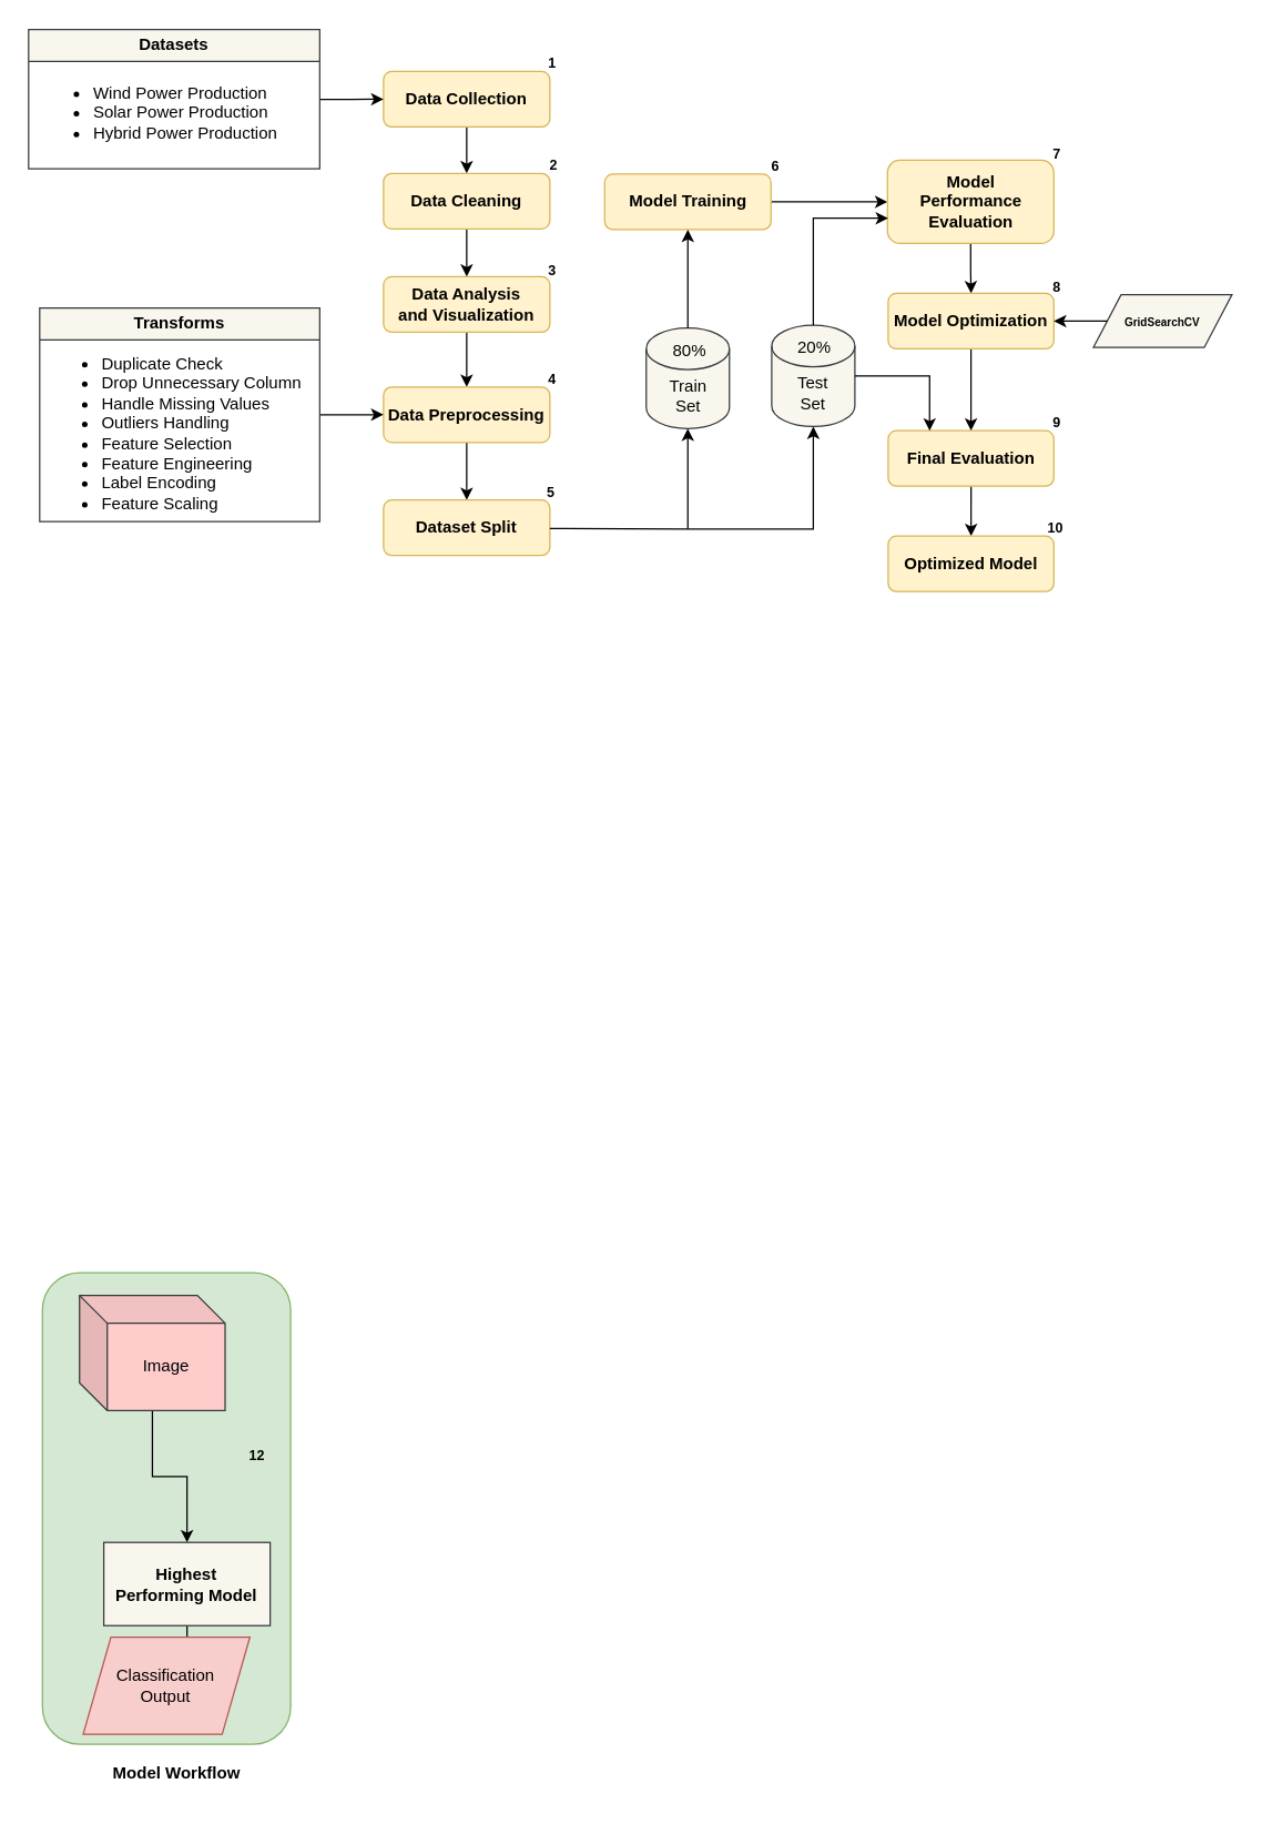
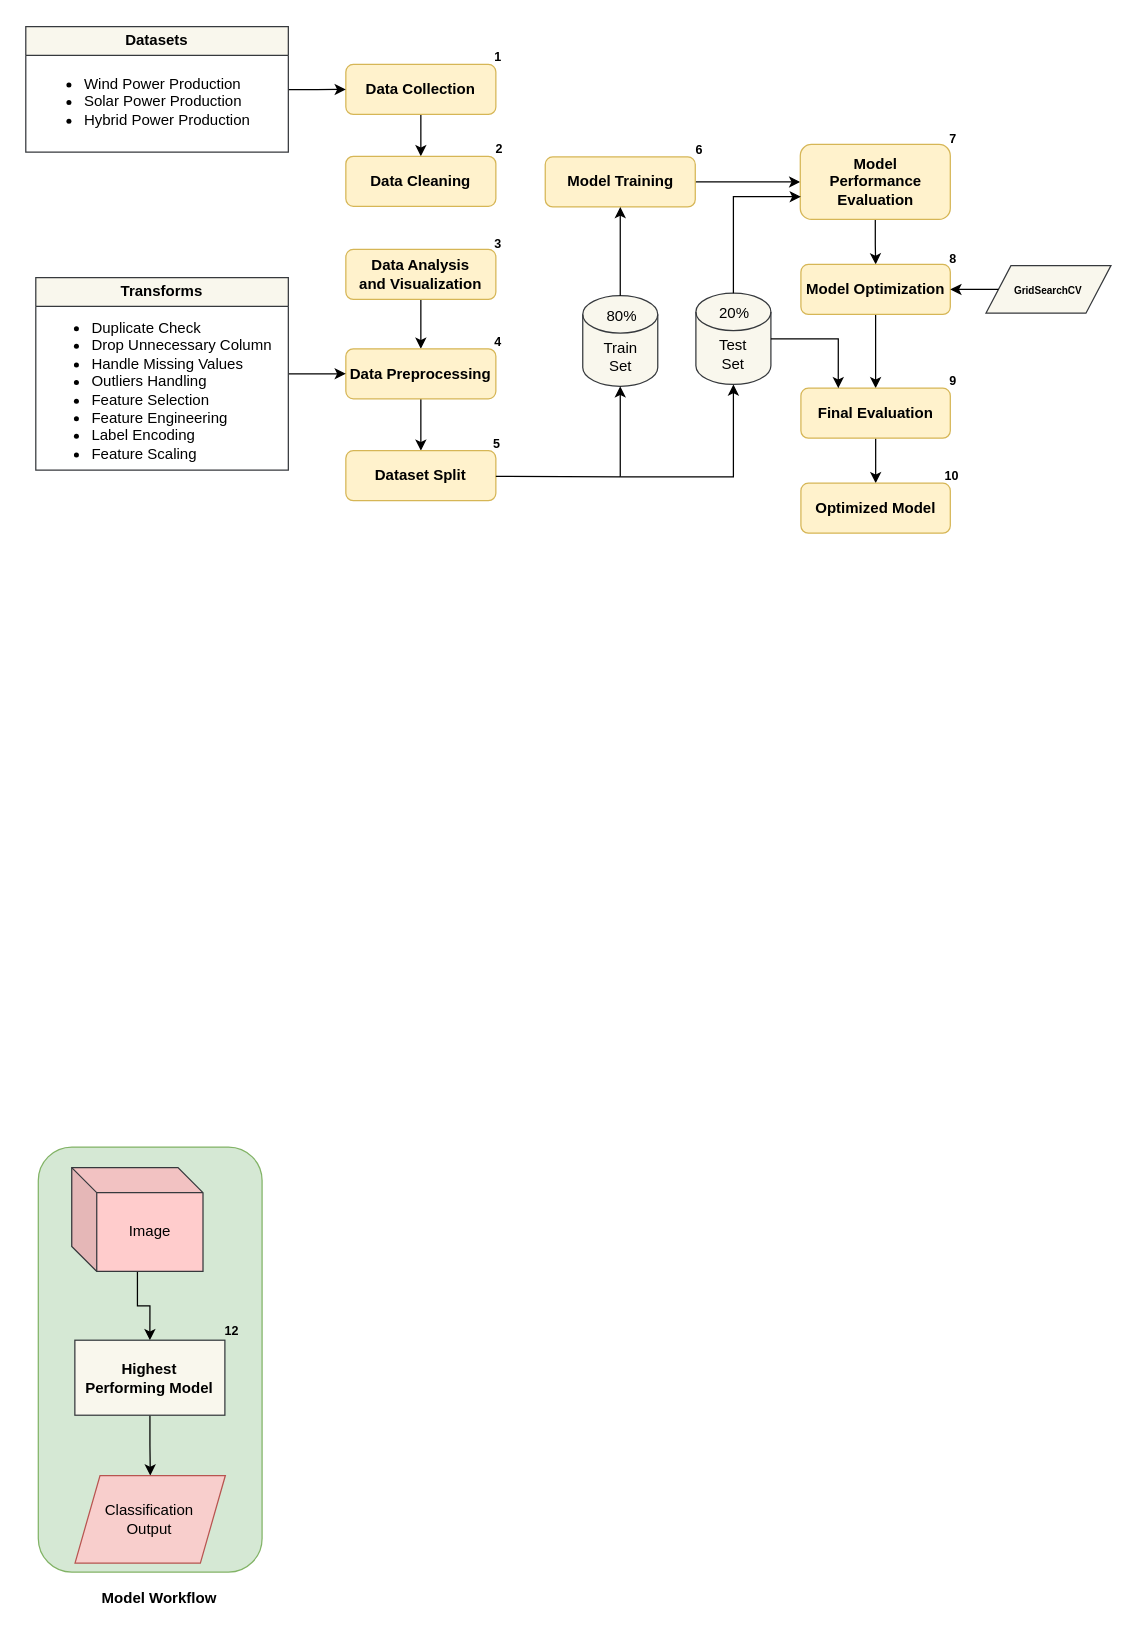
  <mxCell id="0" />
  <mxCell id="1" parent="0" />
  <mxCell id="2" style="edgeStyle=orthogonalEdgeStyle;rounded=0;orthogonalLoop=1;jettySize=auto;html=1;entryX=0.5;entryY=0;entryDx=0;entryDy=0;" parent="1" source="3" target="5" edge="1"><mxGeometry relative="1" as="geometry" /></mxCell>
  <mxCell id="3" value="Data Collection" style="rounded=1;whiteSpace=wrap;html=1;fontStyle=1;fillColor=#fff2cc;strokeColor=#d6b656;" parent="1" vertex="1"><mxGeometry x="276" y="51" width="120" height="40" as="geometry" /></mxCell>
- <mxCell id="4" style="edgeStyle=orthogonalEdgeStyle;rounded=0;orthogonalLoop=1;jettySize=auto;html=1;entryX=0.5;entryY=0;entryDx=0;entryDy=0;" parent="1" source="5" target="7" edge="1"><mxGeometry relative="1" as="geometry" /></mxCell>
  <mxCell id="5" value="Data Cleaning" style="rounded=1;whiteSpace=wrap;html=1;fontStyle=1;fillColor=#fff2cc;strokeColor=#d6b656;" parent="1" vertex="1"><mxGeometry x="276" y="124.5" width="120" height="40" as="geometry" /></mxCell>
  <mxCell id="6" style="edgeStyle=orthogonalEdgeStyle;rounded=0;orthogonalLoop=1;jettySize=auto;html=1;entryX=0.5;entryY=0;entryDx=0;entryDy=0;" parent="1" source="7" target="9" edge="1"><mxGeometry relative="1" as="geometry" /></mxCell>
  <mxCell id="7" value="Data Analysis&lt;br&gt;and Visualization" style="rounded=1;whiteSpace=wrap;html=1;fontStyle=1;fillColor=#fff2cc;strokeColor=#d6b656;" parent="1" vertex="1"><mxGeometry x="276" y="199" width="120" height="40" as="geometry" /></mxCell>
  <mxCell id="8" style="edgeStyle=orthogonalEdgeStyle;rounded=0;orthogonalLoop=1;jettySize=auto;html=1;entryX=0.5;entryY=0;entryDx=0;entryDy=0;" parent="1" source="9" target="10" edge="1"><mxGeometry relative="1" as="geometry" /></mxCell>
  <mxCell id="9" value="Data Preprocessing" style="rounded=1;whiteSpace=wrap;html=1;fontStyle=1;fillColor=#fff2cc;strokeColor=#d6b656;" parent="1" vertex="1"><mxGeometry x="276" y="278.5" width="120" height="40" as="geometry" /></mxCell>
  <mxCell id="10" value="Dataset Split" style="rounded=1;whiteSpace=wrap;html=1;fontStyle=1;fillColor=#fff2cc;strokeColor=#d6b656;" parent="1" vertex="1"><mxGeometry x="276" y="360" width="120" height="40" as="geometry" /></mxCell>
  <mxCell id="11" value="" style="group" parent="1" vertex="1" connectable="0"><mxGeometry x="465.5" y="236" width="61" height="72.5" as="geometry" /></mxCell>
  <mxCell id="12" value="Train&lt;br&gt;Set" style="shape=cylinder3;whiteSpace=wrap;html=1;boundedLbl=1;backgroundOutline=1;size=15;fillColor=#f9f7ed;strokeColor=#36393d;" parent="11" vertex="1"><mxGeometry width="60" height="72.5" as="geometry" /></mxCell>
  <mxCell id="13" value="80%" style="text;html=1;align=center;verticalAlign=middle;whiteSpace=wrap;rounded=0;" parent="11" vertex="1"><mxGeometry x="1" y="6.5" width="60" height="20" as="geometry" /></mxCell>
  <mxCell id="14" value="" style="edgeStyle=orthogonalEdgeStyle;rounded=0;orthogonalLoop=1;jettySize=auto;html=1;" parent="1" source="15" target="17" edge="1"><mxGeometry relative="1" as="geometry" /></mxCell>
  <mxCell id="15" value="Model Training" style="rounded=1;whiteSpace=wrap;html=1;fontStyle=1;fillColor=#fff2cc;strokeColor=#d6b656;" parent="1" vertex="1"><mxGeometry x="435.5" y="125" width="120" height="40" as="geometry" /></mxCell>
  <mxCell id="16" value="" style="edgeStyle=orthogonalEdgeStyle;rounded=0;orthogonalLoop=1;jettySize=auto;html=1;" parent="1" source="17" target="22" edge="1"><mxGeometry relative="1" as="geometry" /></mxCell>
  <mxCell id="17" value="Model&lt;br&gt;Performance&lt;br&gt;Evaluation" style="rounded=1;whiteSpace=wrap;html=1;fontStyle=1;fillColor=#fff2cc;strokeColor=#d6b656;" parent="1" vertex="1"><mxGeometry x="639.5" y="115" width="120" height="60" as="geometry" /></mxCell>
  <mxCell id="18" value="" style="group" parent="1" vertex="1" connectable="0"><mxGeometry x="556" y="234" width="61" height="73" as="geometry" /></mxCell>
  <mxCell id="19" value="Test&lt;br&gt;Set" style="shape=cylinder3;whiteSpace=wrap;html=1;boundedLbl=1;backgroundOutline=1;size=15;fillColor=#f9f7ed;strokeColor=#36393d;" parent="18" vertex="1"><mxGeometry width="60" height="73" as="geometry" /></mxCell>
  <mxCell id="20" value="20%" style="text;html=1;align=center;verticalAlign=middle;whiteSpace=wrap;rounded=0;" parent="18" vertex="1"><mxGeometry x="1" y="5.06" width="60" height="22.77" as="geometry" /></mxCell>
  <mxCell id="21" value="" style="edgeStyle=orthogonalEdgeStyle;rounded=0;orthogonalLoop=1;jettySize=auto;html=1;" parent="1" source="22" target="24" edge="1"><mxGeometry relative="1" as="geometry" /></mxCell>
  <mxCell id="22" value="Model Optimization" style="rounded=1;whiteSpace=wrap;html=1;fontStyle=1;fillColor=#fff2cc;strokeColor=#d6b656;" parent="1" vertex="1"><mxGeometry x="640" y="211" width="119.5" height="40" as="geometry" /></mxCell>
  <mxCell id="23" value="" style="edgeStyle=orthogonalEdgeStyle;rounded=0;orthogonalLoop=1;jettySize=auto;html=1;" parent="1" source="24" target="49" edge="1"><mxGeometry relative="1" as="geometry" /></mxCell>
  <mxCell id="24" value="Final Evaluation" style="rounded=1;whiteSpace=wrap;html=1;fontStyle=1;fillColor=#fff2cc;strokeColor=#d6b656;" parent="1" vertex="1"><mxGeometry x="640" y="310" width="119.5" height="40" as="geometry" /></mxCell>
  <mxCell id="25" value="" style="group" parent="1" vertex="1" connectable="0"><mxGeometry x="30" y="917" width="179" height="376" as="geometry" /></mxCell>
  <mxCell id="26" value="" style="rounded=1;whiteSpace=wrap;html=1;fillColor=#d5e8d4;strokeColor=#82b366;" parent="25" vertex="1"><mxGeometry width="179" height="340" as="geometry" /></mxCell>
  <mxCell id="27" style="edgeStyle=orthogonalEdgeStyle;rounded=0;orthogonalLoop=1;jettySize=auto;html=1;entryX=0.5;entryY=0;entryDx=0;entryDy=0;" parent="25" source="28" target="30" edge="1"><mxGeometry relative="1" as="geometry" /></mxCell>
  <mxCell id="28" value="Image" style="shape=cube;whiteSpace=wrap;html=1;boundedLbl=1;backgroundOutline=1;darkOpacity=0.05;darkOpacity2=0.1;fillColor=#ffcccc;strokeColor=#36393d;" parent="25" vertex="1"><mxGeometry x="26.75" y="16.5" width="105" height="83" as="geometry" /></mxCell>
  <mxCell id="29" value="" style="edgeStyle=orthogonalEdgeStyle;rounded=0;orthogonalLoop=1;jettySize=auto;html=1;" parent="25" source="30" target="31" edge="1"><mxGeometry relative="1" as="geometry" /></mxCell>
- <mxCell id="30" value="Highest&lt;br&gt;Performing Model" style="rounded=0;whiteSpace=wrap;html=1;fontStyle=1;fillColor=#f9f7ed;strokeColor=#36393d;" parent="25" vertex="1"><mxGeometry x="44.25" y="194.5" width="120" height="60" as="geometry" /></mxCell>
+ <mxCell id="30" value="Highest&lt;br&gt;Performing Model" style="rounded=0;whiteSpace=wrap;html=1;fontStyle=1;fillColor=#f9f7ed;strokeColor=#36393d;" parent="25" vertex="1"><mxGeometry x="29.25" y="154.5" width="120" height="60" as="geometry" /></mxCell>
  <mxCell id="31" value="&lt;div&gt;Classification&lt;br&gt;Output&lt;/div&gt;" style="shape=parallelogram;perimeter=parallelogramPerimeter;whiteSpace=wrap;html=1;fixedSize=1;fillColor=#f8cecc;strokeColor=#b85450;" parent="25" vertex="1"><mxGeometry x="29.38" y="262.75" width="120.25" height="70" as="geometry" /></mxCell>
  <mxCell id="32" value="&lt;font style=&quot;font-size: 12px;&quot;&gt;Model Workflow&lt;/font&gt;" style="text;html=1;align=center;verticalAlign=middle;whiteSpace=wrap;rounded=0;fontStyle=1" parent="25" vertex="1"><mxGeometry x="40" y="346" width="114.25" height="30" as="geometry" /></mxCell>
- <mxCell id="33" value="&lt;b&gt;&lt;font style=&quot;font-size: 10px;&quot;&gt;12&lt;/font&gt;&lt;/b&gt;" style="text;html=1;align=center;verticalAlign=middle;whiteSpace=wrap;rounded=0;" parent="25" vertex="1"><mxGeometry x="144.75" y="124.5" width="20" height="15" as="geometry" /></mxCell>
+ <mxCell id="33" value="&lt;b&gt;&lt;font style=&quot;font-size: 10px;&quot;&gt;12&lt;/font&gt;&lt;/b&gt;" style="text;html=1;align=center;verticalAlign=middle;whiteSpace=wrap;rounded=0;" parent="25" vertex="1"><mxGeometry x="144.75" y="139.5" width="20" height="15" as="geometry" /></mxCell>
  <mxCell id="34" value="&lt;b&gt;&lt;font style=&quot;font-size: 10px;&quot;&gt;1&lt;/font&gt;&lt;/b&gt;" style="text;html=1;align=center;verticalAlign=middle;whiteSpace=wrap;rounded=0;" parent="1" vertex="1"><mxGeometry x="388" y="37" width="20" height="15" as="geometry" /></mxCell>
  <mxCell id="35" value="&lt;b&gt;&lt;font style=&quot;font-size: 10px;&quot;&gt;2&lt;/font&gt;&lt;/b&gt;" style="text;html=1;align=center;verticalAlign=middle;whiteSpace=wrap;rounded=0;" parent="1" vertex="1"><mxGeometry x="389" y="110" width="20" height="15" as="geometry" /></mxCell>
  <mxCell id="36" value="&lt;b&gt;&lt;font style=&quot;font-size: 10px;&quot;&gt;3&lt;/font&gt;&lt;/b&gt;" style="text;html=1;align=center;verticalAlign=middle;whiteSpace=wrap;rounded=0;" parent="1" vertex="1"><mxGeometry x="388" y="186" width="20" height="15" as="geometry" /></mxCell>
  <mxCell id="37" value="&lt;b&gt;&lt;font style=&quot;font-size: 10px;&quot;&gt;4&lt;/font&gt;&lt;/b&gt;" style="text;html=1;align=center;verticalAlign=middle;whiteSpace=wrap;rounded=0;" parent="1" vertex="1"><mxGeometry x="388" y="265.5" width="20" height="15" as="geometry" /></mxCell>
  <mxCell id="38" value="&lt;b&gt;&lt;font style=&quot;font-size: 10px;&quot;&gt;5&lt;/font&gt;&lt;/b&gt;" style="text;html=1;align=center;verticalAlign=middle;whiteSpace=wrap;rounded=0;" parent="1" vertex="1"><mxGeometry x="387" y="346" width="20" height="15" as="geometry" /></mxCell>
  <mxCell id="39" value="&lt;b&gt;&lt;font style=&quot;font-size: 10px;&quot;&gt;6&lt;/font&gt;&lt;/b&gt;" style="text;html=1;align=center;verticalAlign=middle;whiteSpace=wrap;rounded=0;" parent="1" vertex="1"><mxGeometry x="549" y="111.5" width="20" height="15" as="geometry" /></mxCell>
  <mxCell id="40" value="&lt;b&gt;&lt;font style=&quot;font-size: 10px;&quot;&gt;7&lt;/font&gt;&lt;/b&gt;" style="text;html=1;align=center;verticalAlign=middle;whiteSpace=wrap;rounded=0;" parent="1" vertex="1"><mxGeometry x="752" y="102" width="20" height="15" as="geometry" /></mxCell>
  <mxCell id="41" value="&lt;b&gt;&lt;font style=&quot;font-size: 10px;&quot;&gt;8&lt;/font&gt;&lt;/b&gt;" style="text;html=1;align=center;verticalAlign=middle;whiteSpace=wrap;rounded=0;" parent="1" vertex="1"><mxGeometry x="752" y="198" width="20" height="15" as="geometry" /></mxCell>
  <mxCell id="42" value="&lt;b&gt;&lt;font style=&quot;font-size: 10px;&quot;&gt;9&lt;/font&gt;&lt;/b&gt;" style="text;html=1;align=center;verticalAlign=middle;whiteSpace=wrap;rounded=0;" parent="1" vertex="1"><mxGeometry x="752" y="296" width="20" height="15" as="geometry" /></mxCell>
  <mxCell id="43" value="&lt;b&gt;&lt;font style=&quot;font-size: 10px;&quot;&gt;10&lt;/font&gt;&lt;/b&gt;" style="text;html=1;align=center;verticalAlign=middle;whiteSpace=wrap;rounded=0;" parent="1" vertex="1"><mxGeometry x="751" y="372.5" width="20" height="15" as="geometry" /></mxCell>
  <mxCell id="44" value="" style="endArrow=classic;html=1;rounded=0;entryX=0.5;entryY=1;entryDx=0;entryDy=0;entryPerimeter=0;" parent="1" target="19" edge="1"><mxGeometry width="50" height="50" relative="1" as="geometry"><mxPoint x="496" y="381" as="sourcePoint" /><mxPoint x="586" y="344" as="targetPoint" /><Array as="points"><mxPoint x="586" y="381" /></Array></mxGeometry></mxCell>
  <mxCell id="45" style="edgeStyle=orthogonalEdgeStyle;rounded=0;orthogonalLoop=1;jettySize=auto;html=1;entryX=0.5;entryY=1;entryDx=0;entryDy=0;entryPerimeter=0;" parent="1" target="12" edge="1"><mxGeometry relative="1" as="geometry"><mxPoint x="396" y="380.5" as="sourcePoint" /><mxPoint x="496" y="311" as="targetPoint" /></mxGeometry></mxCell>
  <mxCell id="46" value="" style="edgeStyle=orthogonalEdgeStyle;rounded=0;orthogonalLoop=1;jettySize=auto;html=1;" parent="1" source="12" target="15" edge="1"><mxGeometry relative="1" as="geometry" /></mxCell>
  <mxCell id="47" style="edgeStyle=orthogonalEdgeStyle;rounded=0;orthogonalLoop=1;jettySize=auto;html=1;entryX=0.004;entryY=0.697;entryDx=0;entryDy=0;entryPerimeter=0;exitX=0.5;exitY=0;exitDx=0;exitDy=0;exitPerimeter=0;" parent="1" source="19" target="17" edge="1"><mxGeometry relative="1" as="geometry" /></mxCell>
  <mxCell id="48" style="edgeStyle=orthogonalEdgeStyle;rounded=0;orthogonalLoop=1;jettySize=auto;html=1;entryX=0.25;entryY=0;entryDx=0;entryDy=0;" parent="1" source="19" target="24" edge="1"><mxGeometry relative="1" as="geometry" /></mxCell>
  <mxCell id="49" value="Optimized Model" style="rounded=1;whiteSpace=wrap;html=1;fontStyle=1;fillColor=#fff2cc;strokeColor=#d6b656;" parent="1" vertex="1"><mxGeometry x="640" y="386" width="119.5" height="40" as="geometry" /></mxCell>
  <mxCell id="50" value="" style="group;fontStyle=1" parent="1" vertex="1" connectable="0"><mxGeometry x="788" y="212" width="100" height="38" as="geometry" /></mxCell>
  <mxCell id="51" value="" style="shape=parallelogram;perimeter=parallelogramPerimeter;whiteSpace=wrap;html=1;fixedSize=1;fillColor=#f9f7ed;strokeColor=#36393d;" parent="50" vertex="1"><mxGeometry width="100" height="38" as="geometry" /></mxCell>
  <mxCell id="52" value="&lt;font style=&quot;font-size: 8px;&quot;&gt;&lt;b&gt;GridSearchCV&lt;/b&gt;&lt;/font&gt;" style="text;html=1;align=center;verticalAlign=middle;whiteSpace=wrap;rounded=0;" parent="50" vertex="1"><mxGeometry x="20" y="4" width="60" height="30" as="geometry" /></mxCell>
  <mxCell id="53" value="" style="edgeStyle=orthogonalEdgeStyle;rounded=0;orthogonalLoop=1;jettySize=auto;html=1;" parent="1" source="51" target="22" edge="1"><mxGeometry relative="1" as="geometry" /></mxCell>
  <mxCell id="54" value="" style="edgeStyle=orthogonalEdgeStyle;rounded=0;orthogonalLoop=1;jettySize=auto;html=1;" parent="1" source="55" target="9" edge="1"><mxGeometry relative="1" as="geometry" /></mxCell>
  <mxCell id="55" value="Transforms" style="swimlane;whiteSpace=wrap;html=1;fillColor=#f9f7ed;strokeColor=#36393d;" parent="1" vertex="1"><mxGeometry x="28" y="221.5" width="202" height="154" as="geometry" /></mxCell>
  <mxCell id="56" value="&lt;div&gt;&lt;ul&gt;&lt;li&gt;Duplicate Check&lt;/li&gt;&lt;li&gt;Drop Unnecessary Column&lt;/li&gt;&lt;li&gt;Handle Missing Values&lt;/li&gt;&lt;li&gt;Outliers Handling&lt;/li&gt;&lt;li&gt;Feature Selection&lt;/li&gt;&lt;li&gt;Feature Engineering&lt;/li&gt;&lt;li&gt;Label Encoding&lt;/li&gt;&lt;li&gt;Feature Scaling&lt;/li&gt;&lt;/ul&gt;&lt;/div&gt;" style="text;html=1;align=left;verticalAlign=middle;whiteSpace=wrap;rounded=0;" parent="55" vertex="1"><mxGeometry x="3" y="31" width="190" height="118" as="geometry" /></mxCell>
  <mxCell id="57" value="" style="edgeStyle=orthogonalEdgeStyle;rounded=0;orthogonalLoop=1;jettySize=auto;html=1;" parent="1" source="58" target="3" edge="1"><mxGeometry relative="1" as="geometry" /></mxCell>
  <mxCell id="58" value="Datasets" style="swimlane;whiteSpace=wrap;html=1;fillColor=#f9f7ed;strokeColor=#36393d;" parent="1" vertex="1"><mxGeometry x="20" y="20.75" width="210" height="100.5" as="geometry" /></mxCell>
  <mxCell id="59" value="&lt;div&gt;&lt;ul&gt;&lt;li&gt;Wind Power Production&lt;/li&gt;&lt;li&gt;Solar Power Production&lt;/li&gt;&lt;li&gt;Hybrid Power Production&lt;/li&gt;&lt;/ul&gt;&lt;/div&gt;" style="text;html=1;align=left;verticalAlign=middle;resizable=0;points=[];autosize=1;strokeColor=none;fillColor=none;" parent="58" vertex="1"><mxGeometry x="5" y="20.5" width="200" height="80" as="geometry" /></mxCell>
